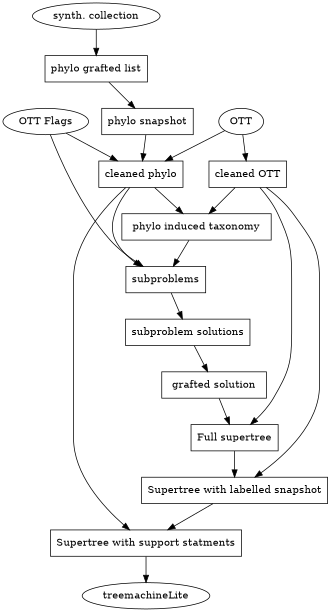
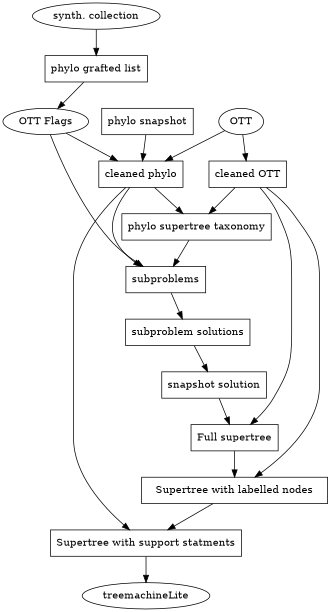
  digraph {
    node [shape=box]
    n1 [label="OTT Flags" shape=oval]
    n2 [label="cleaned phylo"]
    n3 [label=subproblems]
    n4 [label="cleaned OTT"]
-   n5 [label="phylo induced taxonomy"]
+   n5 [label="phylo supertree taxonomy"]
    n6 [label="Full supertree"]
-   n7 [label="Supertree with labelled snapshot"]
+   n7 [label="Supertree with labelled nodes"]
    n8 [label="Supertree with support statments"]
    n9 [label=OTT shape=oval]
    n10 [label="phylo snapshot"]
    n11 [label="synth. collection" shape=oval]
    n12 [label="phylo grafted list"]
    n13 [label="subproblem solutions"]
    treemachineLite [shape=oval]
-   n15 [label="grafted solution"]
+   n15 [label="snapshot solution"]
    n1 -> n2
    n1 -> n3
    n2 -> n3
    n2 -> n5
    n2 -> n8
    n3 -> n13
    n4 -> n5
    n4 -> n6
    n4 -> n7
    n5 -> n3
    n6 -> n7
    n7 -> n8
    n8 -> treemachineLite
    n9 -> n2
    n9 -> n4
    n10 -> n2
    n11 -> n12
-   n12 -> n10
+   n12 -> n1
    n13 -> n15
    n15 -> n6
  }
